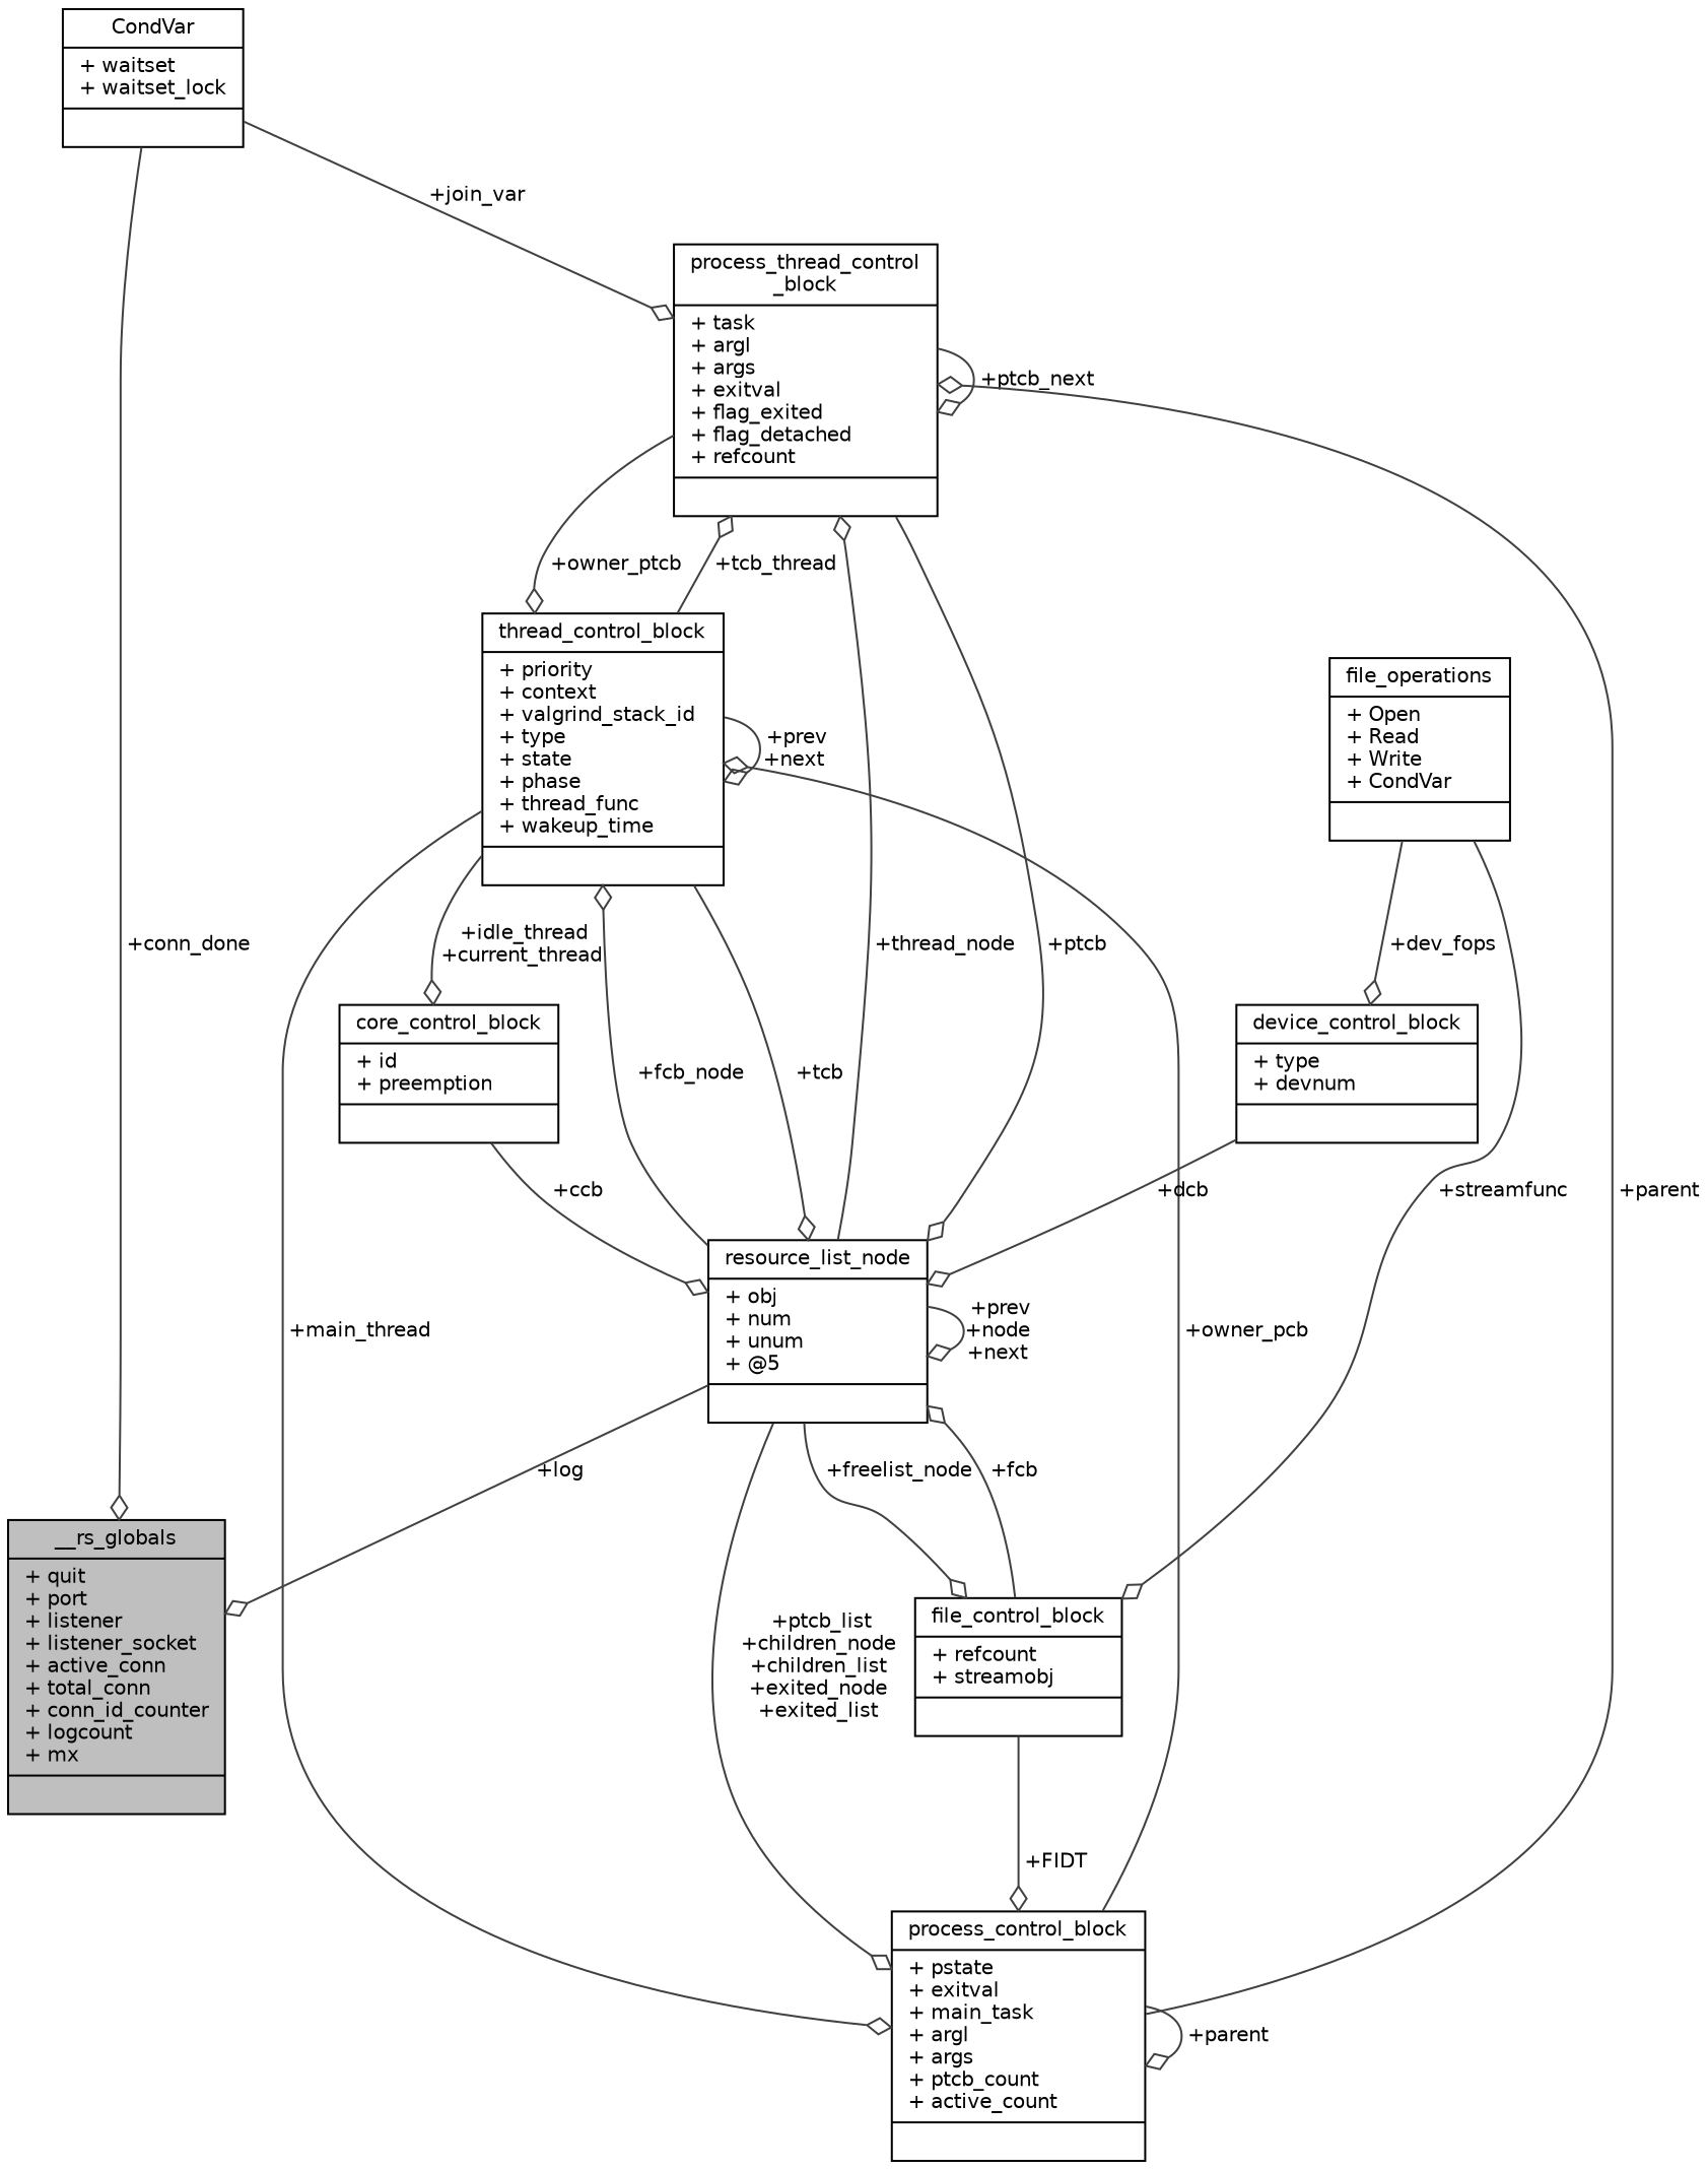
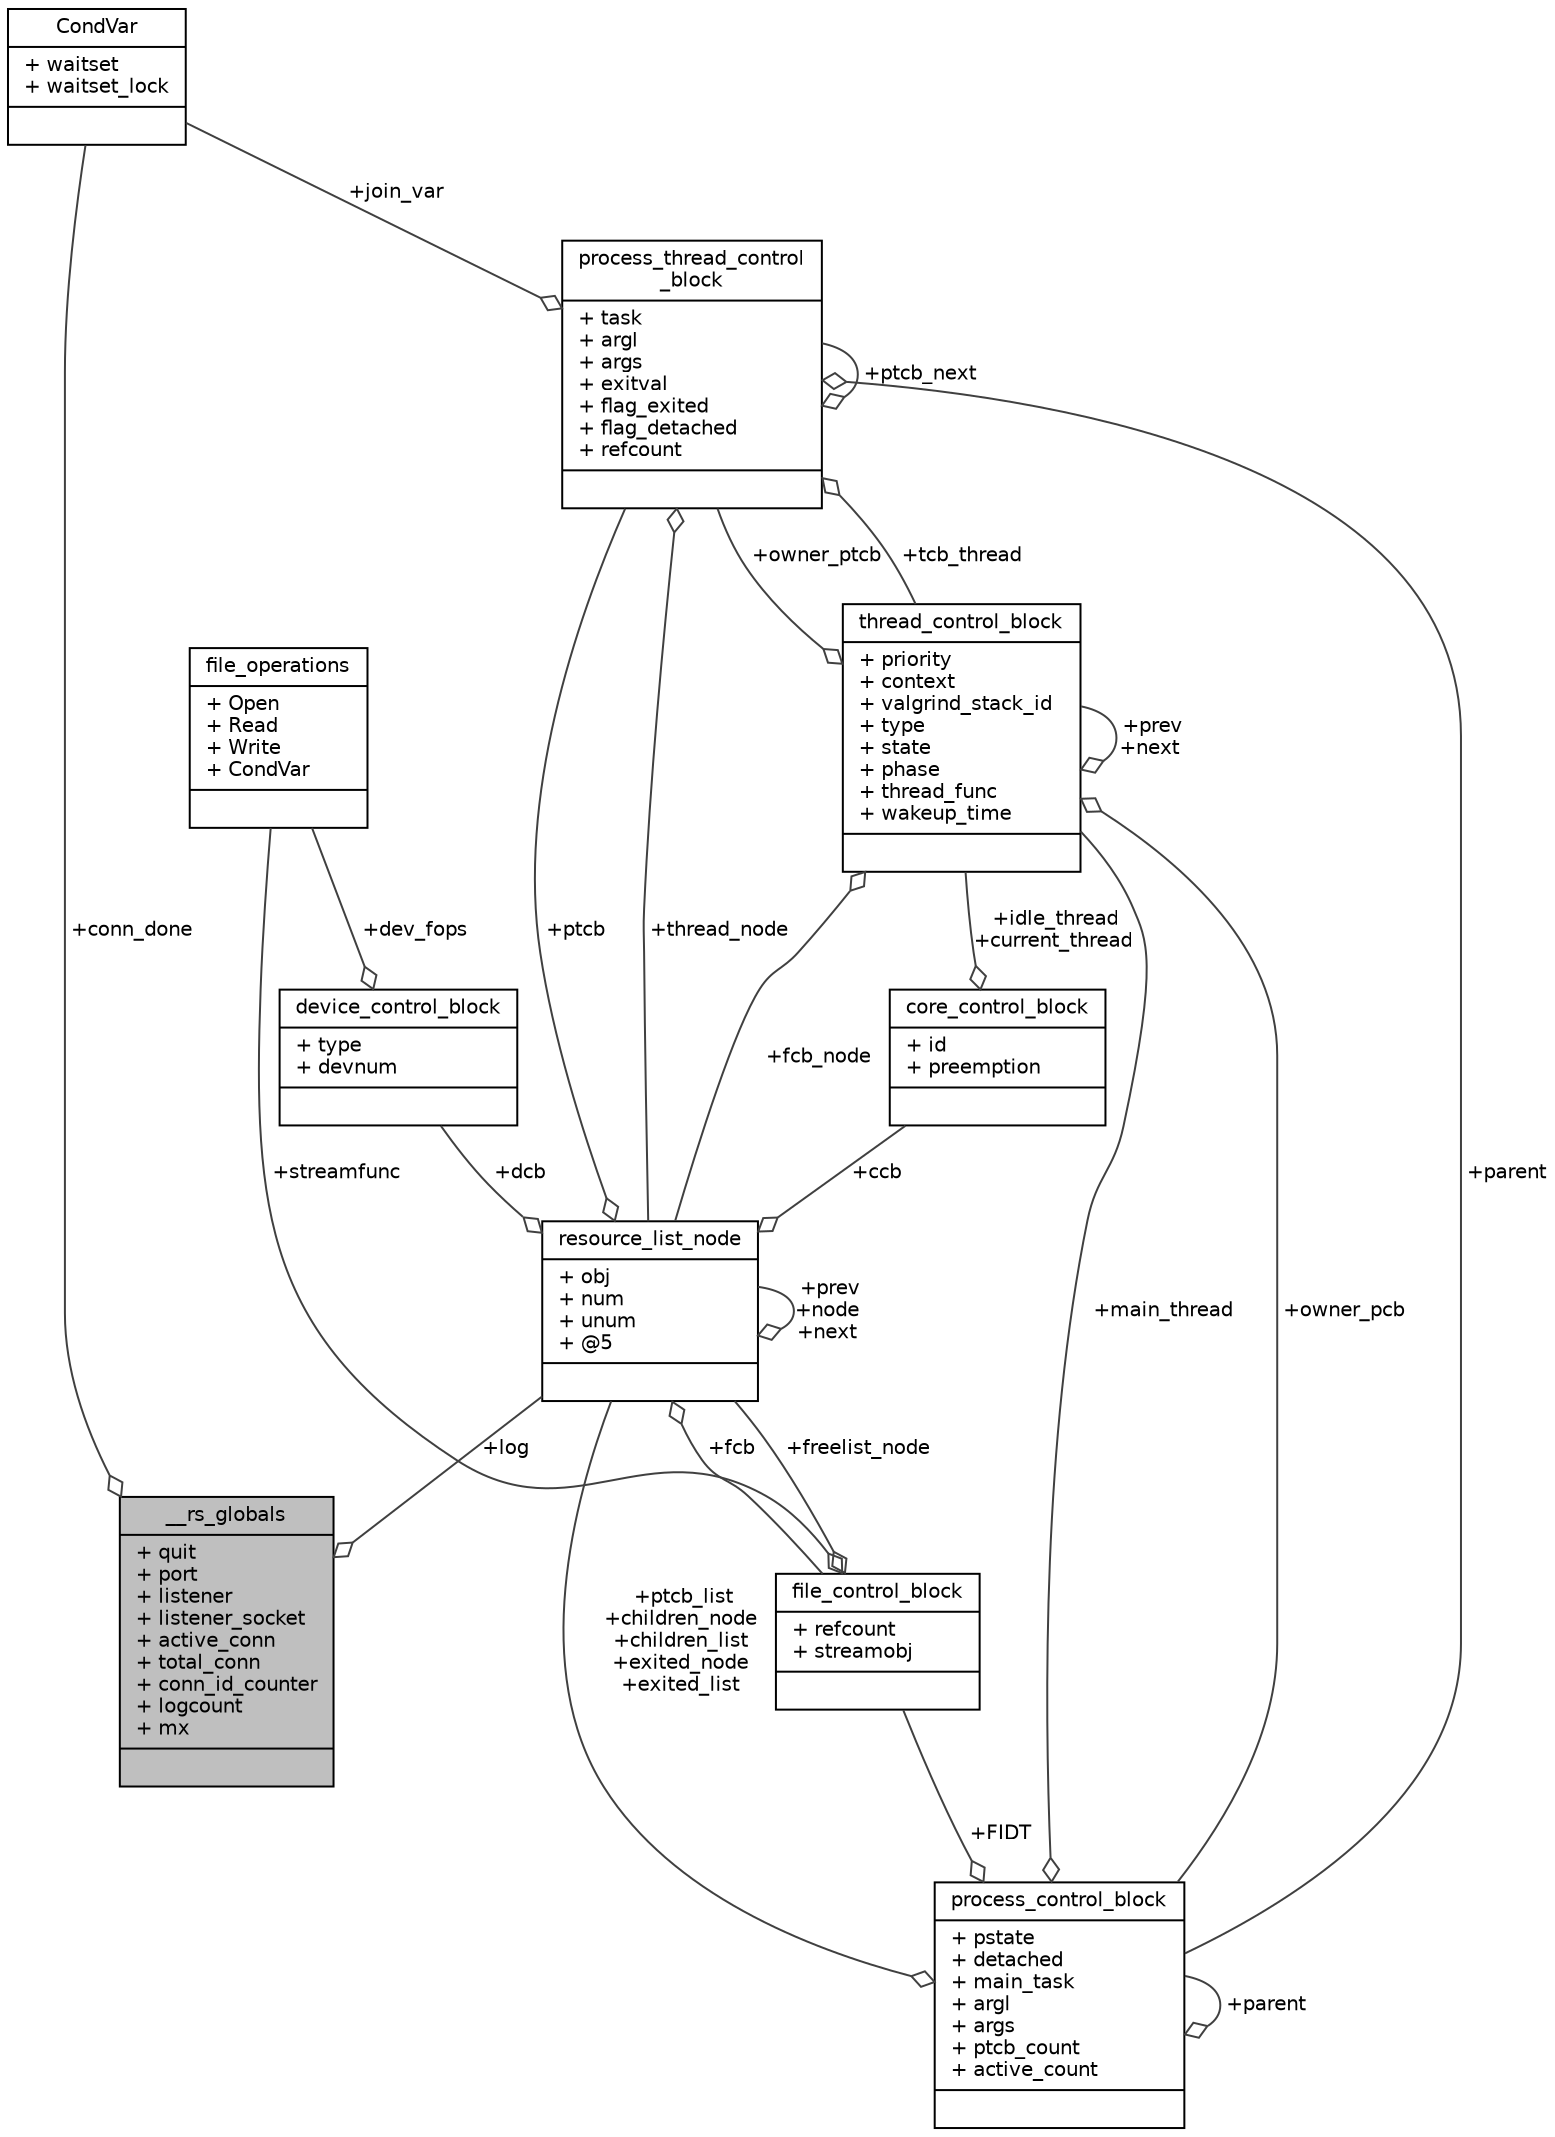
  digraph {
    node [color=black fillcolor=white fontname=Helvetica fontsize=10 shape=record style=filled]
    edge [arrowhead=odiamond color=grey25 fontname=Helvetica fontsize=10 labelfontname=Helvetica labelfontsize=10 style=solid]
    n1 [fillcolor=grey75 fontcolor=black height=0.2 label="{__rs_globals\n|+ quit\l+ port\l+ listener\l+ listener_socket\l+ active_conn\l+ total_conn\l+ conn_id_counter\l+ logcount\l+ mx\l|}" width=0.4]
    n2 [height=0.2 label="{CondVar\n|+ waitset\l+ waitset_lock\l|}" width=0.4]
    n3 [height=0.2 label="{process_thread_control\l_block\n|+ task\l+ argl\l+ args\l+ exitval\l+ flag_exited\l+ flag_detached\l+ refcount\l|}" width=0.4]
-   n4 [height=0.2 label="{process_control_block\n|+ pstate\l+ exitval\l+ main_task\l+ argl\l+ args\l+ ptcb_count\l+ active_count\l|}" width=0.4]
+   n4 [height=0.2 label="{process_control_block\n|+ pstate\l+ detached\l+ main_task\l+ argl\l+ args\l+ ptcb_count\l+ active_count\l|}" width=0.4]
    n5 [height=0.2 label="{thread_control_block\n|+ priority\l+ context\l+ valgrind_stack_id\l+ type\l+ state\l+ phase\l+ thread_func\l+ wakeup_time\l|}" width=0.4]
    n6 [height=0.2 label="{resource_list_node\n|+ obj\l+ num\l+ unum\l+ @5\l|}" width=0.4]
    n7 [height=0.2 label="{file_control_block\n|+ refcount\l+ streamobj\l|}" width=0.4]
    n8 [height=0.2 label="{core_control_block\n|+ id\l+ preemption\l|}" width=0.4]
    n9 [height=0.2 label="{file_operations\n|+ Open\l+ Read\l+ Write\l+ CondVar\l|}" width=0.4]
    n10 [height=0.2 label="{device_control_block\n|+ type\l+ devnum\l|}" width=0.4]
    n2 -> n1 [label=" +conn_done"]
    n2 -> n3 [label=" +join_var"]
    n3 -> n3 [label=" +ptcb_next"]
    n3 -> n5 [label=" +owner_ptcb"]
    n3 -> n6 [label=" +ptcb"]
    n4 -> n3 [label=" +parent"]
    n4 -> n4 [label=" +parent"]
    n4 -> n5 [label=" +owner_pcb"]
    n5 -> n3 [label=" +tcb_thread"]
    n5 -> n4 [label=" +main_thread"]
    n5 -> n5 [label=" +prev\n+next"]
-   n5 -> n6 [label=" +tcb"]
    n5 -> n8 [label=" +idle_thread\n+current_thread"]
    n6 -> n1 [label=" +log"]
    n6 -> n3 [label=" +thread_node"]
    n6 -> n4 [label=" +ptcb_list\n+children_node\n+children_list\n+exited_node\n+exited_list"]
    n6 -> n5 [label=" +fcb_node"]
    n6 -> n6 [label=" +prev\n+node\n+next"]
    n6 -> n7 [label=" +freelist_node"]
    n7 -> n4 [label=" +FIDT"]
    n7 -> n6 [label=" +fcb"]
    n8 -> n6 [label=" +ccb"]
    n9 -> n7 [label=" +streamfunc"]
    n9 -> n10 [label=" +dev_fops"]
    n10 -> n6 [label=" +dcb"]
  }
